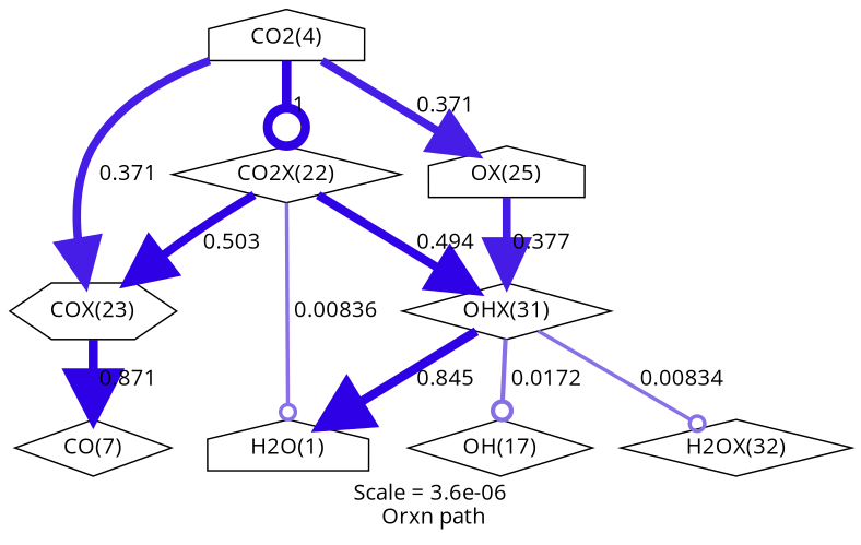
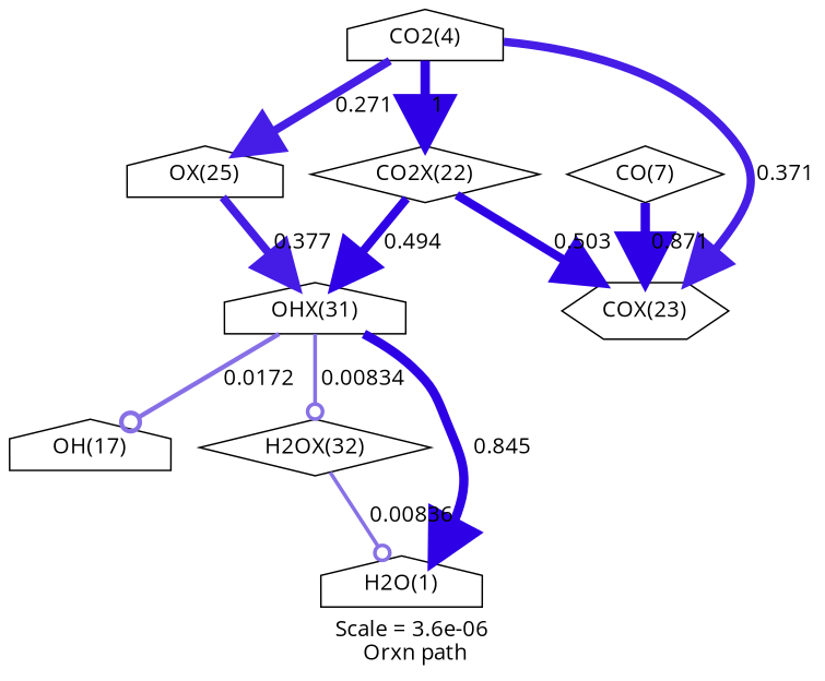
  digraph {
    fontname="Open Sans"
    label="Scale = 3.6e-06\l Orxn path"
    node [fontname="Open Sans" shape=diamond]
    edge [arrowhead=normal arrowsize=2.63 color="0.7, 0.871, 0.9" fontname="Open Sans" penwidth=5.25]
    n1 [label="CO2(4)" shape=house]
    n2 [label="CO2X(22)"]
    n3 [label="COX(23)" shape=hexagon]
    n4 [label="OX(25)" shape=house]
-   n5 [label="OHX(31)"]
+   n5 [label="OHX(31)" shape=house]
    n6 [label="CO(7)"]
-   n7 [label="OH(17)"]
+   n7 [label="OH(17)" shape=house]
    n8 [label="H2OX(32)"]
    n9 [label="H2O(1)" shape=house]
-   n1 -> n2 [arrowhead=odot arrowsize=3 color="0.7, 1.5, 0.9" label=" 1" penwidth=6]
+   n1 -> n2 [arrowsize=3 color="0.7, 1.5, 0.9" label=" 1" penwidth=6]
    n1 -> n3 [label=" 0.371"]
-   n1 -> n4 [label=" 0.371"]
+   n1 -> n4 [label=" 0.271"]
    n2 -> n3 [arrowsize=2.74 color="0.7, 1, 0.9" label=" 0.503" penwidth=5.48]
    n2 -> n5 [arrowsize=2.73 color="0.7, 0.994, 0.9" label=" 0.494" penwidth=5.47]
-   n3 -> n6 [arrowsize=2.95 color="0.7, 1.37, 0.9" label=" 0.871" penwidth=5.9]
+   n6 -> n3 [arrowsize=2.95 color="0.7, 1.37, 0.9" label=" 0.871" penwidth=5.9]
    n4 -> n5 [color="0.7, 0.877, 0.9" label=" 0.377" penwidth=5.26]
    n5 -> n7 [arrowhead=odot arrowsize=1.47 color="0.7, 0.517, 0.9" label=" 0.0172" penwidth=2.93]
    n5 -> n8 [arrowhead=odot arrowsize=1.19 color="0.7, 0.508, 0.9" label=" 0.00834" penwidth=2.39]
    n5 -> n9 [arrowsize=2.94 color="0.7, 1.35, 0.9" label=" 0.845" penwidth=5.87]
-   n2 -> n9 [arrowhead=odot arrowsize=1.19 color="0.7, 0.508, 0.9" label=" 0.00836" penwidth=2.39]
+   n8 -> n9 [arrowhead=odot arrowsize=1.19 color="0.7, 0.508, 0.9" label=" 0.00836" penwidth=2.39]
  }
